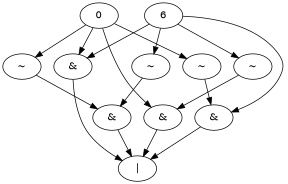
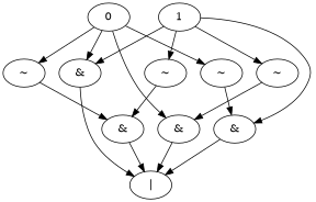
  digraph {
    node [input=false output=false]
    0
    n2 [label="~"]
    n3 [label="~"]
    n4 [label="&"]
    n5 [label="&"]
-   1 [label=6]
+   1
    n7 [label="~"]
    n8 [label="&"]
    n9 [label="~"]
    n10 [label="|"]
    n11 [label="&"]
    0 -> n2
    0 -> n3
    0 -> n4
    0 -> n5
    n2 -> n11
    n3 -> n8
    n4 -> n10
    n5 -> n10
    1 -> n5
    1 -> n7
    1 -> n8
    1 -> n9
    n7 -> n11
    n8 -> n10
    n9 -> n4
    n11 -> n10
  }
